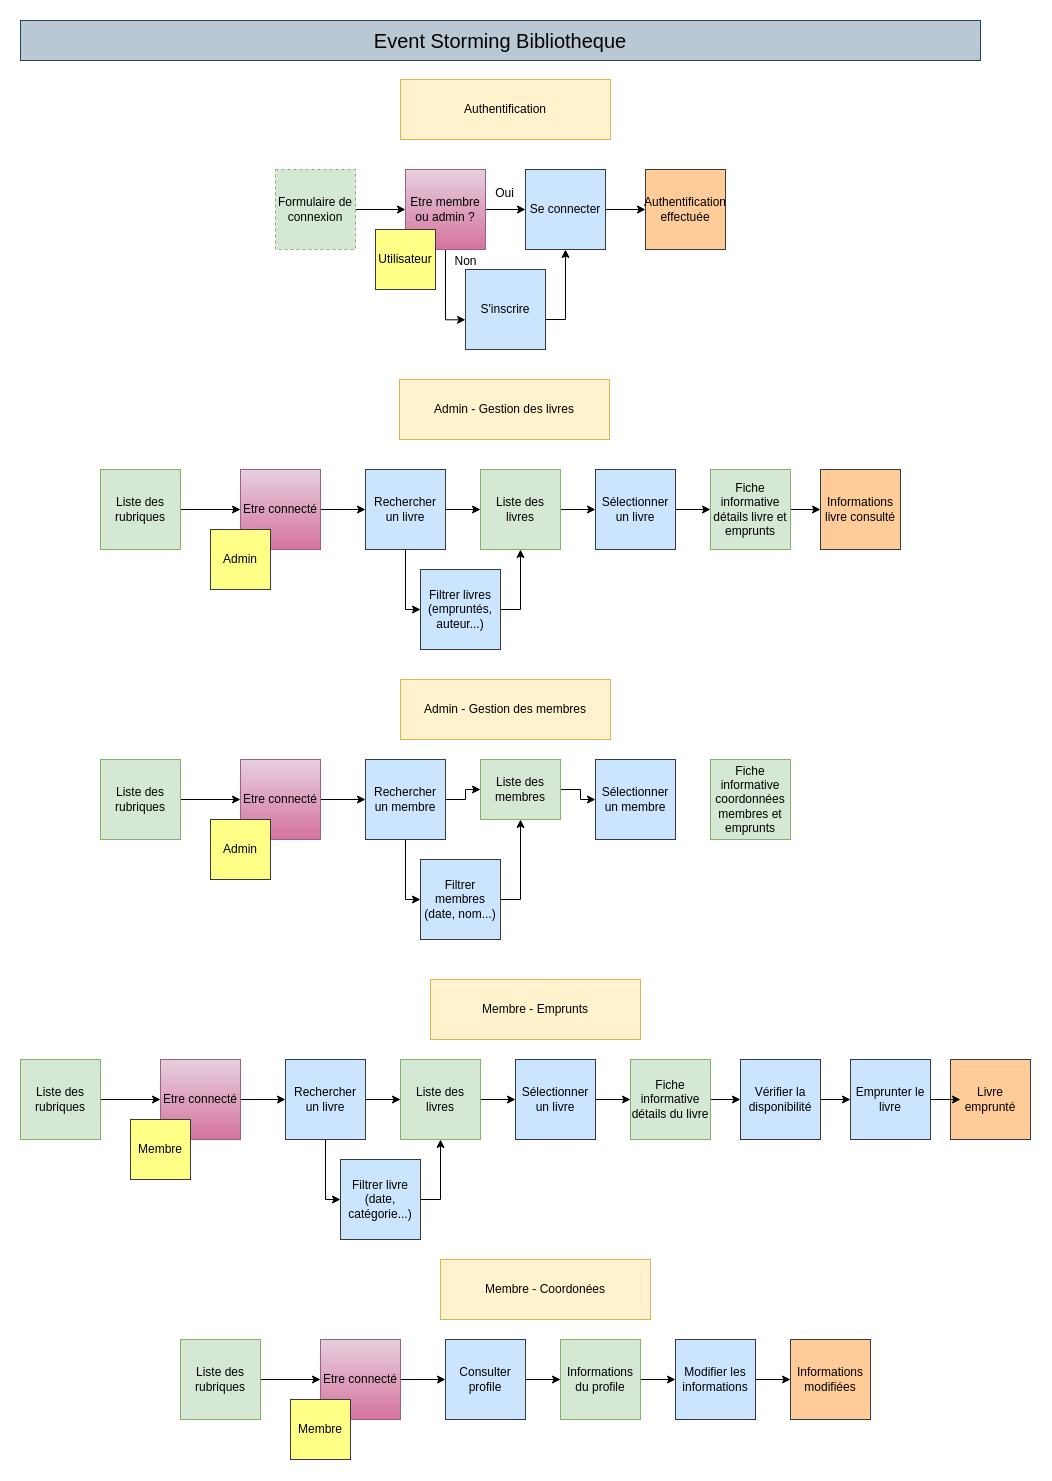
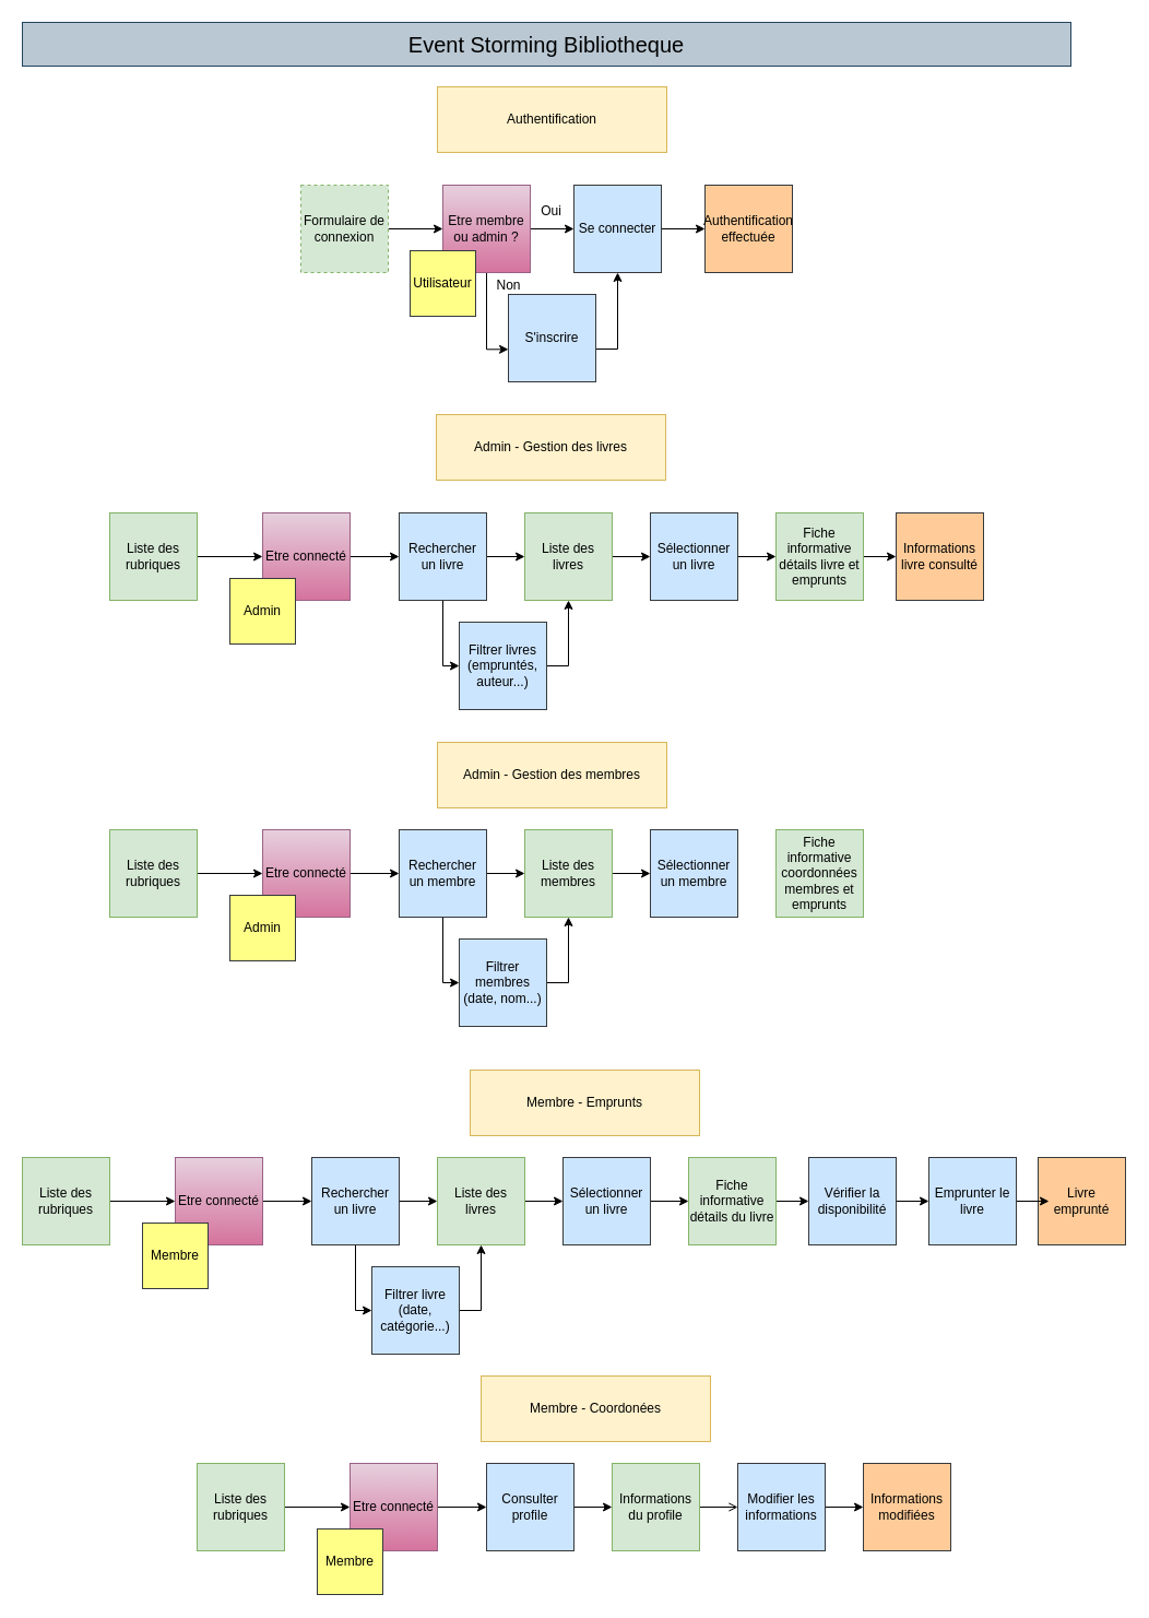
  <mxCell id="0" />
  <mxCell id="1" parent="0" />
  <mxCell id="2" value="&lt;font style=&quot;font-size: 20px;&quot;&gt;Event Storming Bibliotheque&lt;/font&gt;" style="rounded=0;whiteSpace=wrap;html=1;fillColor=#bac8d3;strokeColor=#23445d;" vertex="1" parent="1"><mxGeometry x="20" y="20" width="960" height="40" as="geometry" /></mxCell>
  <mxCell id="3" value="Authentification effectuée" style="whiteSpace=wrap;html=1;aspect=fixed;fillColor=#ffcc99;shadow=0;strokeColor=#36393d;" vertex="1" parent="1"><mxGeometry x="645" y="169" width="80" height="80" as="geometry" /></mxCell>
  <mxCell id="4" value="" style="edgeStyle=orthogonalEdgeStyle;rounded=0;orthogonalLoop=1;jettySize=auto;html=1;" edge="1" parent="1" source="5" target="3"><mxGeometry relative="1" as="geometry" /></mxCell>
  <mxCell id="5" value="Se connecter" style="whiteSpace=wrap;html=1;aspect=fixed;fillColor=#cce5ff;strokeColor=#36393d;" vertex="1" parent="1"><mxGeometry x="525" y="169" width="80" height="80" as="geometry" /></mxCell>
  <mxCell id="6" value="" style="edgeStyle=orthogonalEdgeStyle;rounded=0;orthogonalLoop=1;jettySize=auto;html=1;" edge="1" parent="1" source="8" target="5"><mxGeometry relative="1" as="geometry" /></mxCell>
  <mxCell id="7" style="edgeStyle=orthogonalEdgeStyle;rounded=0;orthogonalLoop=1;jettySize=auto;html=1;entryX=0;entryY=0.629;entryDx=0;entryDy=0;entryPerimeter=0;" edge="1" parent="1" source="8" target="15"><mxGeometry relative="1" as="geometry" /></mxCell>
  <mxCell id="8" value="Etre membre ou admin ?" style="whiteSpace=wrap;html=1;aspect=fixed;fillColor=#e6d0de;gradientColor=#d5739d;strokeColor=#996185;" vertex="1" parent="1"><mxGeometry x="405" y="169" width="80" height="80" as="geometry" /></mxCell>
  <mxCell id="9" value="" style="edgeStyle=orthogonalEdgeStyle;rounded=0;orthogonalLoop=1;jettySize=auto;html=1;entryX=0;entryY=0.5;entryDx=0;entryDy=0;" edge="1" parent="1" source="10" target="8"><mxGeometry relative="1" as="geometry"><mxPoint x="395" y="209" as="targetPoint" /></mxGeometry></mxCell>
  <mxCell id="10" value="Formulaire de connexion" style="whiteSpace=wrap;html=1;aspect=fixed;fillColor=#d5e8d4;strokeColor=#82b366;dashed=1;" vertex="1" parent="1"><mxGeometry x="275" y="169" width="80" height="80" as="geometry" /></mxCell>
  <mxCell id="11" value="Authentification" style="rounded=0;whiteSpace=wrap;html=1;fillColor=#fff2cc;strokeColor=#d6b656;" vertex="1" parent="1"><mxGeometry x="400" y="79" width="210" height="60" as="geometry" /></mxCell>
  <mxCell id="12" value="Utilisateur" style="whiteSpace=wrap;html=1;aspect=fixed;fillColor=#ffff88;strokeColor=#36393d;" vertex="1" parent="1"><mxGeometry x="375" y="229" width="60" height="60" as="geometry" /></mxCell>
  <mxCell id="13" value="Oui" style="text;html=1;align=center;verticalAlign=middle;resizable=0;points=[];autosize=1;strokeColor=none;fillColor=none;" vertex="1" parent="1"><mxGeometry x="484" y="178" width="40" height="30" as="geometry" /></mxCell>
  <mxCell id="14" style="edgeStyle=orthogonalEdgeStyle;rounded=0;orthogonalLoop=1;jettySize=auto;html=1;entryX=0.5;entryY=1;entryDx=0;entryDy=0;" edge="1" parent="1" source="15" target="5"><mxGeometry relative="1" as="geometry"><mxPoint x="575" y="259" as="targetPoint" /><Array as="points"><mxPoint x="565" y="319" /></Array></mxGeometry></mxCell>
  <mxCell id="15" value="S'inscrire" style="whiteSpace=wrap;html=1;aspect=fixed;fillColor=#cce5ff;strokeColor=#36393d;" vertex="1" parent="1"><mxGeometry x="465" y="269" width="80" height="80" as="geometry" /></mxCell>
  <mxCell id="16" value="Non" style="text;html=1;align=center;verticalAlign=middle;resizable=0;points=[];autosize=1;strokeColor=none;fillColor=none;" vertex="1" parent="1"><mxGeometry x="440" y="246" width="50" height="30" as="geometry" /></mxCell>
  <mxCell id="17" value="Informations livre consulté" style="whiteSpace=wrap;html=1;aspect=fixed;fillColor=#ffcc99;shadow=0;strokeColor=#36393d;" vertex="1" parent="1"><mxGeometry x="820" y="469" width="80" height="80" as="geometry" /></mxCell>
  <mxCell id="18" value="" style="edgeStyle=orthogonalEdgeStyle;rounded=0;orthogonalLoop=1;jettySize=auto;html=1;" edge="1" parent="1" source="20" target="29"><mxGeometry relative="1" as="geometry" /></mxCell>
  <mxCell id="19" style="edgeStyle=orthogonalEdgeStyle;rounded=0;orthogonalLoop=1;jettySize=auto;html=1;entryX=0;entryY=0.5;entryDx=0;entryDy=0;" edge="1" parent="1" source="20" target="33"><mxGeometry relative="1" as="geometry"><Array as="points"><mxPoint x="405" y="609" /></Array></mxGeometry></mxCell>
  <mxCell id="20" value="Rechercher un livre" style="whiteSpace=wrap;html=1;aspect=fixed;fillColor=#cce5ff;strokeColor=#36393d;" vertex="1" parent="1"><mxGeometry x="365" y="469" width="80" height="80" as="geometry" /></mxCell>
  <mxCell id="21" value="" style="edgeStyle=orthogonalEdgeStyle;rounded=0;orthogonalLoop=1;jettySize=auto;html=1;" edge="1" parent="1" source="22" target="20"><mxGeometry relative="1" as="geometry" /></mxCell>
  <mxCell id="22" value="Etre connecté" style="whiteSpace=wrap;html=1;aspect=fixed;fillColor=#e6d0de;gradientColor=#d5739d;strokeColor=#996185;" vertex="1" parent="1"><mxGeometry x="240" y="469" width="80" height="80" as="geometry" /></mxCell>
  <mxCell id="23" style="edgeStyle=orthogonalEdgeStyle;rounded=0;orthogonalLoop=1;jettySize=auto;html=1;entryX=0;entryY=0.5;entryDx=0;entryDy=0;" edge="1" parent="1" source="24" target="22"><mxGeometry relative="1" as="geometry" /></mxCell>
  <mxCell id="24" value="Liste des rubriques" style="whiteSpace=wrap;html=1;aspect=fixed;fillColor=#d5e8d4;strokeColor=#82b366;" vertex="1" parent="1"><mxGeometry x="100" y="469" width="80" height="80" as="geometry" /></mxCell>
  <mxCell id="25" value="" style="edgeStyle=orthogonalEdgeStyle;rounded=0;orthogonalLoop=1;jettySize=auto;html=1;" edge="1" parent="1" source="26" target="48"><mxGeometry relative="1" as="geometry" /></mxCell>
  <mxCell id="26" value="Sélectionner un livre" style="whiteSpace=wrap;html=1;aspect=fixed;fillColor=#cce5ff;strokeColor=#36393d;" vertex="1" parent="1"><mxGeometry x="595" y="469" width="80" height="80" as="geometry" /></mxCell>
  <mxCell id="27" value="Admin" style="whiteSpace=wrap;html=1;aspect=fixed;fillColor=#ffff88;strokeColor=#36393d;" vertex="1" parent="1"><mxGeometry x="210" y="529" width="60" height="60" as="geometry" /></mxCell>
  <mxCell id="28" style="edgeStyle=orthogonalEdgeStyle;rounded=0;orthogonalLoop=1;jettySize=auto;html=1;entryX=0;entryY=0.5;entryDx=0;entryDy=0;" edge="1" parent="1" source="29" target="26"><mxGeometry relative="1" as="geometry" /></mxCell>
  <mxCell id="29" value="Liste des livres" style="whiteSpace=wrap;html=1;aspect=fixed;fillColor=#d5e8d4;strokeColor=#82b366;" vertex="1" parent="1"><mxGeometry x="480" y="469" width="80" height="80" as="geometry" /></mxCell>
  <mxCell id="30" value="Admin - Gestion des livres" style="rounded=0;whiteSpace=wrap;html=1;fillColor=#fff2cc;strokeColor=#d6b656;" vertex="1" parent="1"><mxGeometry x="399" y="379" width="210" height="60" as="geometry" /></mxCell>
  <mxCell id="31" value="Admin - Gestion des membres" style="rounded=0;whiteSpace=wrap;html=1;fillColor=#fff2cc;strokeColor=#d6b656;" vertex="1" parent="1"><mxGeometry x="400" y="679" width="210" height="60" as="geometry" /></mxCell>
  <mxCell id="32" style="edgeStyle=orthogonalEdgeStyle;rounded=0;orthogonalLoop=1;jettySize=auto;html=1;entryX=0.5;entryY=1;entryDx=0;entryDy=0;exitX=1;exitY=0.5;exitDx=0;exitDy=0;" edge="1" parent="1" source="33" target="29"><mxGeometry relative="1" as="geometry" /></mxCell>
  <mxCell id="33" value="Filtrer livres (empruntés, auteur...)" style="whiteSpace=wrap;html=1;aspect=fixed;fillColor=#cce5ff;strokeColor=#36393d;" vertex="1" parent="1"><mxGeometry x="420" y="569" width="80" height="80" as="geometry" /></mxCell>
  <mxCell id="34" value="" style="edgeStyle=orthogonalEdgeStyle;rounded=0;orthogonalLoop=1;jettySize=auto;html=1;" edge="1" parent="1" source="36" target="44"><mxGeometry relative="1" as="geometry" /></mxCell>
  <mxCell id="35" style="edgeStyle=orthogonalEdgeStyle;rounded=0;orthogonalLoop=1;jettySize=auto;html=1;entryX=0;entryY=0.5;entryDx=0;entryDy=0;" edge="1" parent="1" source="36" target="46"><mxGeometry relative="1" as="geometry"><Array as="points"><mxPoint x="405" y="899" /></Array></mxGeometry></mxCell>
  <mxCell id="36" value="Rechercher un membre" style="whiteSpace=wrap;html=1;aspect=fixed;fillColor=#cce5ff;strokeColor=#36393d;" vertex="1" parent="1"><mxGeometry x="365" y="759" width="80" height="80" as="geometry" /></mxCell>
  <mxCell id="37" value="" style="edgeStyle=orthogonalEdgeStyle;rounded=0;orthogonalLoop=1;jettySize=auto;html=1;" edge="1" parent="1" source="38" target="36"><mxGeometry relative="1" as="geometry" /></mxCell>
  <mxCell id="38" value="Etre connecté" style="whiteSpace=wrap;html=1;aspect=fixed;fillColor=#e6d0de;gradientColor=#d5739d;strokeColor=#996185;" vertex="1" parent="1"><mxGeometry x="240" y="759" width="80" height="80" as="geometry" /></mxCell>
  <mxCell id="39" style="edgeStyle=orthogonalEdgeStyle;rounded=0;orthogonalLoop=1;jettySize=auto;html=1;entryX=0;entryY=0.5;entryDx=0;entryDy=0;" edge="1" parent="1" source="40" target="38"><mxGeometry relative="1" as="geometry" /></mxCell>
  <mxCell id="40" value="Liste des rubriques" style="whiteSpace=wrap;html=1;aspect=fixed;fillColor=#d5e8d4;strokeColor=#82b366;" vertex="1" parent="1"><mxGeometry x="100" y="759" width="80" height="80" as="geometry" /></mxCell>
  <mxCell id="41" value="Sélectionner un membre" style="whiteSpace=wrap;html=1;aspect=fixed;fillColor=#cce5ff;strokeColor=#36393d;" vertex="1" parent="1"><mxGeometry x="595" y="759" width="80" height="80" as="geometry" /></mxCell>
  <mxCell id="42" value="Admin" style="whiteSpace=wrap;html=1;aspect=fixed;fillColor=#ffff88;strokeColor=#36393d;" vertex="1" parent="1"><mxGeometry x="210" y="819" width="60" height="60" as="geometry" /></mxCell>
  <mxCell id="43" style="edgeStyle=orthogonalEdgeStyle;rounded=0;orthogonalLoop=1;jettySize=auto;html=1;entryX=0;entryY=0.5;entryDx=0;entryDy=0;" edge="1" parent="1" source="44" target="41"><mxGeometry relative="1" as="geometry" /></mxCell>
- <mxCell id="44" value="Liste des membres" style="whiteSpace=wrap;html=1;aspect=fixed;fillColor=#d5e8d4;strokeColor=#82b366;" vertex="1" parent="1"><mxGeometry x="480" y="759" width="80" height="60" as="geometry" /></mxCell>
+ <mxCell id="44" value="Liste des membres" style="whiteSpace=wrap;html=1;aspect=fixed;fillColor=#d5e8d4;strokeColor=#82b366;" vertex="1" parent="1"><mxGeometry x="480" y="759" width="80" height="80" as="geometry" /></mxCell>
  <mxCell id="45" style="edgeStyle=orthogonalEdgeStyle;rounded=0;orthogonalLoop=1;jettySize=auto;html=1;entryX=0.5;entryY=1;entryDx=0;entryDy=0;exitX=1;exitY=0.5;exitDx=0;exitDy=0;" edge="1" parent="1" source="46" target="44"><mxGeometry relative="1" as="geometry" /></mxCell>
  <mxCell id="46" value="Filtrer membres (date, nom...)" style="whiteSpace=wrap;html=1;aspect=fixed;fillColor=#cce5ff;strokeColor=#36393d;" vertex="1" parent="1"><mxGeometry x="420" y="859" width="80" height="80" as="geometry" /></mxCell>
  <mxCell id="47" value="" style="edgeStyle=orthogonalEdgeStyle;rounded=0;orthogonalLoop=1;jettySize=auto;html=1;" edge="1" parent="1" source="48" target="17"><mxGeometry relative="1" as="geometry" /></mxCell>
  <mxCell id="48" value="Fiche informative détails livre et emprunts" style="whiteSpace=wrap;html=1;aspect=fixed;fillColor=#d5e8d4;strokeColor=#82b366;" vertex="1" parent="1"><mxGeometry x="710" y="469" width="80" height="80" as="geometry" /></mxCell>
  <mxCell id="49" value="Fiche informative coordonnées membres et emprunts" style="whiteSpace=wrap;html=1;aspect=fixed;fillColor=#d5e8d4;strokeColor=#82b366;" vertex="1" parent="1"><mxGeometry x="710" y="759" width="80" height="80" as="geometry" /></mxCell>
  <mxCell id="50" value="Membre - Emprunts" style="rounded=0;whiteSpace=wrap;html=1;fillColor=#fff2cc;strokeColor=#d6b656;" vertex="1" parent="1"><mxGeometry x="430" y="979" width="210" height="60" as="geometry" /></mxCell>
  <mxCell id="51" value="Livre emprunté" style="whiteSpace=wrap;html=1;aspect=fixed;fillColor=#ffcc99;shadow=0;strokeColor=#36393d;" vertex="1" parent="1"><mxGeometry x="950" y="1059" width="80" height="80" as="geometry" /></mxCell>
  <mxCell id="52" value="" style="edgeStyle=orthogonalEdgeStyle;rounded=0;orthogonalLoop=1;jettySize=auto;html=1;" edge="1" parent="1" source="54" target="63"><mxGeometry relative="1" as="geometry" /></mxCell>
  <mxCell id="53" style="edgeStyle=orthogonalEdgeStyle;rounded=0;orthogonalLoop=1;jettySize=auto;html=1;entryX=0;entryY=0.5;entryDx=0;entryDy=0;" edge="1" parent="1" source="54" target="65"><mxGeometry relative="1" as="geometry"><Array as="points"><mxPoint x="325" y="1199" /></Array></mxGeometry></mxCell>
  <mxCell id="54" value="Rechercher un livre" style="whiteSpace=wrap;html=1;aspect=fixed;fillColor=#cce5ff;strokeColor=#36393d;" vertex="1" parent="1"><mxGeometry x="285" y="1059" width="80" height="80" as="geometry" /></mxCell>
  <mxCell id="55" value="" style="edgeStyle=orthogonalEdgeStyle;rounded=0;orthogonalLoop=1;jettySize=auto;html=1;" edge="1" parent="1" source="56" target="54"><mxGeometry relative="1" as="geometry" /></mxCell>
  <mxCell id="56" value="Etre connecté" style="whiteSpace=wrap;html=1;aspect=fixed;fillColor=#e6d0de;gradientColor=#d5739d;strokeColor=#996185;" vertex="1" parent="1"><mxGeometry x="160" y="1059" width="80" height="80" as="geometry" /></mxCell>
  <mxCell id="57" style="edgeStyle=orthogonalEdgeStyle;rounded=0;orthogonalLoop=1;jettySize=auto;html=1;entryX=0;entryY=0.5;entryDx=0;entryDy=0;" edge="1" parent="1" source="58" target="56"><mxGeometry relative="1" as="geometry" /></mxCell>
  <mxCell id="58" value="Liste des rubriques" style="whiteSpace=wrap;html=1;aspect=fixed;fillColor=#d5e8d4;strokeColor=#82b366;" vertex="1" parent="1"><mxGeometry x="20" y="1059" width="80" height="80" as="geometry" /></mxCell>
  <mxCell id="59" value="" style="edgeStyle=orthogonalEdgeStyle;rounded=0;orthogonalLoop=1;jettySize=auto;html=1;" edge="1" parent="1" source="60" target="67"><mxGeometry relative="1" as="geometry" /></mxCell>
  <mxCell id="60" value="Sélectionner un livre" style="whiteSpace=wrap;html=1;aspect=fixed;fillColor=#cce5ff;strokeColor=#36393d;" vertex="1" parent="1"><mxGeometry x="515" y="1059" width="80" height="80" as="geometry" /></mxCell>
  <mxCell id="61" value="Membre" style="whiteSpace=wrap;html=1;aspect=fixed;fillColor=#ffff88;strokeColor=#36393d;" vertex="1" parent="1"><mxGeometry x="130" y="1119" width="60" height="60" as="geometry" /></mxCell>
  <mxCell id="62" style="edgeStyle=orthogonalEdgeStyle;rounded=0;orthogonalLoop=1;jettySize=auto;html=1;entryX=0;entryY=0.5;entryDx=0;entryDy=0;" edge="1" parent="1" source="63" target="60"><mxGeometry relative="1" as="geometry" /></mxCell>
  <mxCell id="63" value="Liste des livres" style="whiteSpace=wrap;html=1;aspect=fixed;fillColor=#d5e8d4;strokeColor=#82b366;" vertex="1" parent="1"><mxGeometry x="400" y="1059" width="80" height="80" as="geometry" /></mxCell>
  <mxCell id="64" style="edgeStyle=orthogonalEdgeStyle;rounded=0;orthogonalLoop=1;jettySize=auto;html=1;entryX=0.5;entryY=1;entryDx=0;entryDy=0;exitX=1;exitY=0.5;exitDx=0;exitDy=0;" edge="1" parent="1" source="65" target="63"><mxGeometry relative="1" as="geometry" /></mxCell>
  <mxCell id="65" value="Filtrer livre (date, catégorie...)" style="whiteSpace=wrap;html=1;aspect=fixed;fillColor=#cce5ff;strokeColor=#36393d;" vertex="1" parent="1"><mxGeometry x="340" width="80" height="80" as="geometry" y="1159" /></mxCell>
  <mxCell id="66" value="" style="edgeStyle=orthogonalEdgeStyle;rounded=0;orthogonalLoop=1;jettySize=auto;html=1;" edge="1" parent="1" source="67" target="69"><mxGeometry relative="1" as="geometry" /></mxCell>
  <mxCell id="67" value="Fiche informative détails du livre" style="whiteSpace=wrap;html=1;aspect=fixed;fillColor=#d5e8d4;strokeColor=#82b366;" vertex="1" parent="1"><mxGeometry x="630" y="1059" width="80" height="80" as="geometry" /></mxCell>
  <mxCell id="68" value="" style="edgeStyle=orthogonalEdgeStyle;rounded=0;orthogonalLoop=1;jettySize=auto;html=1;" edge="1" parent="1" source="69" target="71"><mxGeometry relative="1" as="geometry" /></mxCell>
  <mxCell id="69" value="Vérifier la disponibilité" style="whiteSpace=wrap;html=1;aspect=fixed;fillColor=#cce5ff;strokeColor=#36393d;" vertex="1" parent="1"><mxGeometry x="740" y="1059" width="80" height="80" as="geometry" /></mxCell>
  <mxCell id="70" value="" style="edgeStyle=orthogonalEdgeStyle;rounded=0;orthogonalLoop=1;jettySize=auto;html=1;" edge="1" parent="1" source="71"><mxGeometry relative="1" as="geometry"><mxPoint x="960" y="1099" as="targetPoint" /></mxGeometry></mxCell>
  <mxCell id="71" value="Emprunter le livre" style="whiteSpace=wrap;html=1;aspect=fixed;fillColor=#cce5ff;strokeColor=#36393d;" vertex="1" parent="1"><mxGeometry x="850" y="1059" width="80" height="80" as="geometry" /></mxCell>
  <mxCell id="72" value="Membre - Coordonées" style="rounded=0;whiteSpace=wrap;html=1;fillColor=#fff2cc;strokeColor=#d6b656;" vertex="1" parent="1"><mxGeometry x="440" y="1259" width="210" height="60" as="geometry" /></mxCell>
  <mxCell id="73" value="Informations modifiées" style="whiteSpace=wrap;html=1;aspect=fixed;fillColor=#ffcc99;shadow=0;strokeColor=#36393d;" vertex="1" parent="1"><mxGeometry x="790" y="1339" width="80" height="80" as="geometry" /></mxCell>
  <mxCell id="74" value="" style="edgeStyle=orthogonalEdgeStyle;rounded=0;orthogonalLoop=1;jettySize=auto;html=1;" edge="1" parent="1" source="75" target="84"><mxGeometry relative="1" as="geometry" /></mxCell>
  <mxCell id="75" value="Consulter profile" style="whiteSpace=wrap;html=1;aspect=fixed;fillColor=#cce5ff;strokeColor=#36393d;" vertex="1" parent="1"><mxGeometry x="445" y="1339" width="80" height="80" as="geometry" /></mxCell>
  <mxCell id="76" value="" style="edgeStyle=orthogonalEdgeStyle;rounded=0;orthogonalLoop=1;jettySize=auto;html=1;" edge="1" parent="1" source="77" target="75"><mxGeometry relative="1" as="geometry" /></mxCell>
  <mxCell id="77" value="Etre connecté" style="whiteSpace=wrap;html=1;aspect=fixed;fillColor=#e6d0de;gradientColor=#d5739d;strokeColor=#996185;" vertex="1" parent="1"><mxGeometry x="320" y="1339" width="80" height="80" as="geometry" /></mxCell>
  <mxCell id="78" style="edgeStyle=orthogonalEdgeStyle;rounded=0;orthogonalLoop=1;jettySize=auto;html=1;entryX=0;entryY=0.5;entryDx=0;entryDy=0;" edge="1" parent="1" source="79" target="77"><mxGeometry relative="1" as="geometry" /></mxCell>
  <mxCell id="79" value="Liste des rubriques" style="whiteSpace=wrap;html=1;aspect=fixed;fillColor=#d5e8d4;strokeColor=#82b366;" vertex="1" parent="1"><mxGeometry x="180" y="1339" width="80" height="80" as="geometry" /></mxCell>
  <mxCell id="80" value="" style="edgeStyle=orthogonalEdgeStyle;rounded=0;orthogonalLoop=1;jettySize=auto;html=1;" edge="1" parent="1" source="81" target="73"><mxGeometry relative="1" as="geometry" /></mxCell>
  <mxCell id="81" value="Modifier les informations" style="whiteSpace=wrap;html=1;aspect=fixed;fillColor=#cce5ff;strokeColor=#36393d;" vertex="1" parent="1"><mxGeometry x="675" y="1339" width="80" height="80" as="geometry" /></mxCell>
  <mxCell id="82" value="Membre" style="whiteSpace=wrap;html=1;aspect=fixed;fillColor=#ffff88;strokeColor=#36393d;" vertex="1" parent="1"><mxGeometry x="290" y="1399" width="60" height="60" as="geometry" /></mxCell>
- <mxCell id="83" style="edgeStyle=orthogonalEdgeStyle;rounded=0;orthogonalLoop=1;jettySize=auto;html=1;entryX=0;entryY=0.5;entryDx=0;entryDy=0;" edge="1" parent="1" source="84" target="81"><mxGeometry relative="1" as="geometry" /></mxCell>
+ <mxCell id="83" style="edgeStyle=orthogonalEdgeStyle;rounded=0;orthogonalLoop=1;jettySize=auto;html=1;entryX=0;entryY=0.5;entryDx=0;entryDy=0;endArrow=open;" edge="1" parent="1" source="84" target="81"><mxGeometry relative="1" as="geometry" /></mxCell>
  <mxCell id="84" value="Informations du profile" style="whiteSpace=wrap;html=1;aspect=fixed;fillColor=#d5e8d4;strokeColor=#82b366;" vertex="1" parent="1"><mxGeometry x="560" y="1339" width="80" height="80" as="geometry" /></mxCell>
